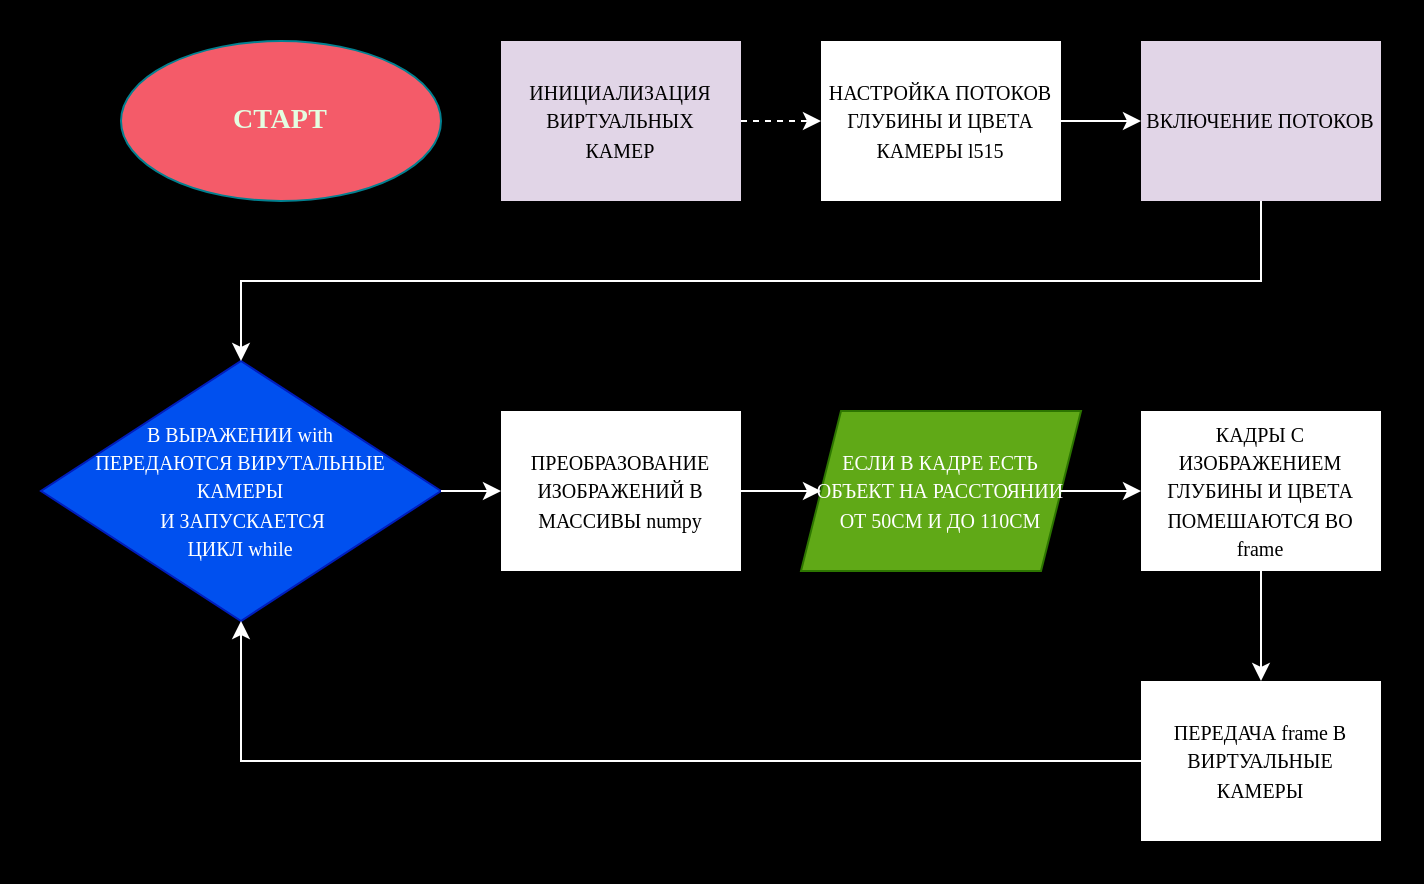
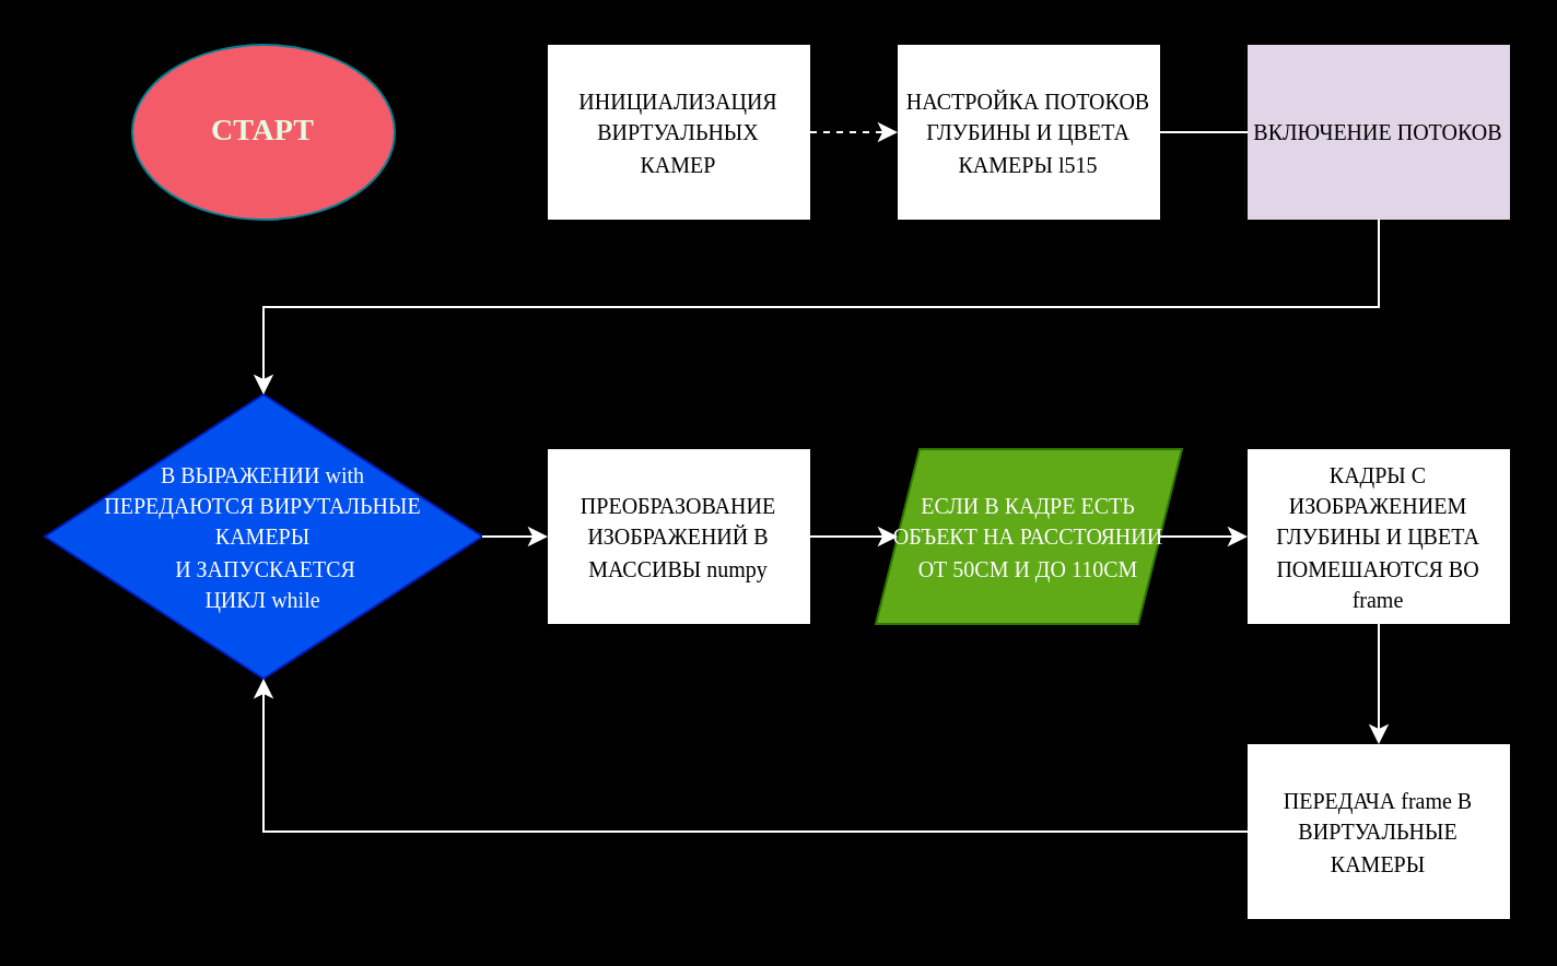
  <mxCell id="0" />
  <mxCell id="1" parent="0" />
- <mxCell id="2" value="&lt;font size=&quot;1&quot;&gt;&lt;b style=&quot;font-size: 14px;&quot;&gt;СТАРТ&lt;/b&gt;&lt;/font&gt;" style="ellipse;whiteSpace=wrap;html=1;fillColor=#F45B69;strokeColor=#028090;fontFamily=Lucida Console;fontColor=#E4FDE1;labelBorderColor=none;labelBackgroundColor=none;" vertex="1" parent="1"><mxGeometry x="60" y="20" width="160" height="80" as="geometry" /></mxCell>
- <mxCell id="3" value="&lt;font size=&quot;1&quot; face=&quot;Lucida Console&quot;&gt;ИНИЦИАЛИЗАЦИЯ&lt;br&gt;ВИРТУАЛЬНЫХ&lt;br&gt;КАМЕР&lt;br&gt;&lt;/font&gt;" style="rounded=0;whiteSpace=wrap;html=1;labelBackgroundColor=none;strokeColor=none;fillColor=#e1d5e7;" vertex="1" parent="1"><mxGeometry x="250" y="20" width="120" height="80" as="geometry" /></mxCell>
+ <mxCell id="2" value="&lt;font size=&quot;1&quot;&gt;&lt;b style=&quot;font-size: 14px;&quot;&gt;СТАРТ&lt;/b&gt;&lt;/font&gt;" style="ellipse;whiteSpace=wrap;html=1;fillColor=#F45B69;strokeColor=#028090;fontFamily=Lucida Console;fontColor=#E4FDE1;labelBorderColor=none;labelBackgroundColor=none;" vertex="1" parent="1"><mxGeometry x="60" y="20" width="120" height="80" as="geometry" /></mxCell>
+ <mxCell id="3" value="&lt;font size=&quot;1&quot; face=&quot;Lucida Console&quot;&gt;ИНИЦИАЛИЗАЦИЯ&lt;br&gt;ВИРТУАЛЬНЫХ&lt;br&gt;КАМЕР&lt;br&gt;&lt;/font&gt;" style="rounded=0;whiteSpace=wrap;html=1;labelBackgroundColor=none;strokeColor=none;" vertex="1" parent="1"><mxGeometry x="250" y="20" width="120" height="80" as="geometry" /></mxCell>
  <mxCell id="4" value="&lt;font size=&quot;1&quot; face=&quot;Lucida Console&quot;&gt;НАСТРОЙКА ПОТОКОВ ГЛУБИНЫ И ЦВЕТА&lt;br&gt;КАМЕРЫ l515&lt;br&gt;&lt;/font&gt;" style="rounded=0;whiteSpace=wrap;html=1;labelBackgroundColor=none;strokeColor=none;" vertex="1" parent="1"><mxGeometry x="410" y="20" width="120" height="80" as="geometry" /></mxCell>
  <mxCell id="5" value="&lt;font size=&quot;1&quot; face=&quot;Lucida Console&quot;&gt;ВКЛЮЧЕНИЕ ПОТОКОВ&lt;br&gt;&lt;/font&gt;" style="rounded=0;whiteSpace=wrap;html=1;labelBackgroundColor=none;strokeColor=none;fillColor=#e1d5e7;" vertex="1" parent="1"><mxGeometry x="570" y="20" width="120" height="80" as="geometry" /></mxCell>
  <mxCell id="6" value="&lt;font size=&quot;1&quot; face=&quot;Lucida Console&quot;&gt;ПРЕОБРАЗОВАНИЕ ИЗОБРАЖЕНИЙ В МАССИВЫ numpy&lt;br&gt;&lt;/font&gt;" style="rounded=0;whiteSpace=wrap;html=1;labelBackgroundColor=none;strokeColor=none;" vertex="1" parent="1"><mxGeometry x="250" y="205" width="120" height="80" as="geometry" /></mxCell>
  <mxCell id="7" value="&lt;font size=&quot;1&quot; face=&quot;Lucida Console&quot;&gt;КАДРЫ С ИЗОБРАЖЕНИЕМ ГЛУБИНЫ И ЦВЕТА ПОМЕШАЮТСЯ ВО frame&lt;/font&gt;" style="rounded=0;whiteSpace=wrap;html=1;labelBackgroundColor=none;strokeColor=none;" vertex="1" parent="1"><mxGeometry x="570" y="205" width="120" height="80" as="geometry" /></mxCell>
  <mxCell id="8" value="&lt;font size=&quot;1&quot; face=&quot;Lucida Console&quot;&gt;ЕСЛИ В КАДРЕ ЕСТЬ &lt;br&gt;ОБЪЕКТ НА РАССТОЯНИИ &lt;br&gt;ОТ 50СМ И ДО 110СМ&lt;br&gt;&lt;/font&gt;" style="shape=parallelogram;perimeter=parallelogramPerimeter;whiteSpace=wrap;html=1;fixedSize=1;strokeColor=#2D7600;fillColor=#60a917;fontColor=#ffffff;" vertex="1" parent="1"><mxGeometry x="400" y="205" width="140" height="80" as="geometry" /></mxCell>
  <mxCell id="9" value="&lt;font style=&quot;font-size: 10px;&quot; face=&quot;Lucida Console&quot;&gt;В ВЫРАЖЕНИИ with &lt;br&gt;ПЕРЕДАЮТСЯ ВИРУТАЛЬНЫЕ &lt;br&gt;КАМЕРЫ&lt;br&gt;&amp;nbsp;И ЗАПУСКАЕТСЯ&lt;br style=&quot;border-color: var(--border-color); font-size: x-small;&quot;&gt;&lt;span style=&quot;font-size: x-small;&quot;&gt;ЦИКЛ while&lt;/span&gt;&lt;/font&gt;" style="rhombus;whiteSpace=wrap;html=1;strokeColor=#001DBC;fontColor=#ffffff;fillColor=#0050ef;" vertex="1" parent="1"><mxGeometry x="20" y="180" width="200" height="130" as="geometry" /></mxCell>
  <mxCell id="10" value="&lt;font size=&quot;1&quot; face=&quot;Lucida Console&quot;&gt;ПЕРЕДАЧА frame В ВИРТУАЛЬНЫЕ КАМЕРЫ&lt;/font&gt;" style="rounded=0;whiteSpace=wrap;html=1;labelBackgroundColor=none;strokeColor=none;" vertex="1" parent="1"><mxGeometry x="570" y="340" width="120" height="80" as="geometry" /></mxCell>
  <mxCell id="11" value="" style="endArrow=classic;html=1;rounded=0;fontColor=#E4FDE1;strokeColor=#FFFFFF;exitX=1;exitY=0.5;exitDx=0;exitDy=0;entryX=0;entryY=0.5;entryDx=0;entryDy=0;dashed=1;" edge="1" parent="1" source="3" target="4"><mxGeometry relative="1" as="geometry"><mxPoint x="380" y="120" as="sourcePoint" /><mxPoint x="450" y="120" as="targetPoint" /></mxGeometry></mxCell>
- <mxCell id="12" value="" style="endArrow=classic;html=1;rounded=0;fontColor=#E4FDE1;strokeColor=#FFFFFF;exitX=1;exitY=0.5;exitDx=0;exitDy=0;entryX=0;entryY=0.5;entryDx=0;entryDy=0;" edge="1" parent="1" source="4" target="5"><mxGeometry relative="1" as="geometry"><mxPoint x="570" y="130" as="sourcePoint" /><mxPoint x="640" y="130" as="targetPoint" /></mxGeometry></mxCell>
+ <mxCell id="12" value="" style="endArrow=none;html=1;rounded=0;fontColor=#E4FDE1;strokeColor=#FFFFFF;exitX=1;exitY=0.5;exitDx=0;exitDy=0;entryX=0;entryY=0.5;entryDx=0;entryDy=0;" edge="1" parent="1" source="4" target="5"><mxGeometry relative="1" as="geometry"><mxPoint x="570" y="130" as="sourcePoint" /><mxPoint x="640" y="130" as="targetPoint" /></mxGeometry></mxCell>
  <mxCell id="13" value="" style="endArrow=classic;html=1;rounded=0;strokeColor=#FFFFFF;fontColor=#E4FDE1;fillColor=#F45B69;exitX=0.5;exitY=1;exitDx=0;exitDy=0;entryX=0.5;entryY=0;entryDx=0;entryDy=0;" edge="1" parent="1" source="5" target="9"><mxGeometry width="50" height="50" relative="1" as="geometry"><mxPoint x="500" y="190" as="sourcePoint" /><mxPoint x="550" y="140" as="targetPoint" /><Array as="points"><mxPoint x="630" y="140" /><mxPoint x="500" y="140" /><mxPoint x="120" y="140" /></Array></mxGeometry></mxCell>
  <mxCell id="14" value="" style="endArrow=classic;html=1;rounded=0;fontColor=#E4FDE1;strokeColor=#FFFFFF;exitX=1;exitY=0.5;exitDx=0;exitDy=0;entryX=0;entryY=0.5;entryDx=0;entryDy=0;" edge="1" parent="1" source="9" target="6"><mxGeometry relative="1" as="geometry"><mxPoint x="240" y="180" as="sourcePoint" /><mxPoint x="310" y="180" as="targetPoint" /></mxGeometry></mxCell>
  <mxCell id="15" value="" style="endArrow=classic;html=1;rounded=0;fontColor=#E4FDE1;strokeColor=#FFFFFF;exitX=1;exitY=0.5;exitDx=0;exitDy=0;entryX=0;entryY=0.5;entryDx=0;entryDy=0;" edge="1" parent="1" source="6" target="8"><mxGeometry relative="1" as="geometry"><mxPoint x="200" y="80" as="sourcePoint" /><mxPoint x="270" y="80" as="targetPoint" /></mxGeometry></mxCell>
  <mxCell id="16" value="" style="endArrow=classic;html=1;rounded=0;fontColor=#E4FDE1;strokeColor=#FFFFFF;exitX=1;exitY=0.5;exitDx=0;exitDy=0;entryX=0;entryY=0.5;entryDx=0;entryDy=0;" edge="1" parent="1" source="8" target="7"><mxGeometry relative="1" as="geometry"><mxPoint x="570" y="160" as="sourcePoint" /><mxPoint x="640" y="160" as="targetPoint" /></mxGeometry></mxCell>
  <mxCell id="17" value="" style="endArrow=classic;html=1;rounded=0;fontColor=#E4FDE1;strokeColor=#FFFFFF;exitX=0.5;exitY=1;exitDx=0;exitDy=0;entryX=0.5;entryY=0;entryDx=0;entryDy=0;" edge="1" parent="1" source="7" target="10"><mxGeometry relative="1" as="geometry"><mxPoint x="720" y="274" as="sourcePoint" /><mxPoint x="790" y="274" as="targetPoint" /></mxGeometry></mxCell>
  <mxCell id="18" value="" style="endArrow=classic;html=1;rounded=0;strokeColor=#FFFFFF;fontColor=#E4FDE1;fillColor=#F45B69;exitX=0;exitY=0.5;exitDx=0;exitDy=0;entryX=0.5;entryY=1;entryDx=0;entryDy=0;" edge="1" parent="1" source="10" target="9"><mxGeometry width="50" height="50" relative="1" as="geometry"><mxPoint x="530" y="360" as="sourcePoint" /><mxPoint x="20" y="440" as="targetPoint" /><Array as="points"><mxPoint x="400" y="380" /><mxPoint x="260" y="380" /><mxPoint x="120" y="380" /></Array></mxGeometry></mxCell>
